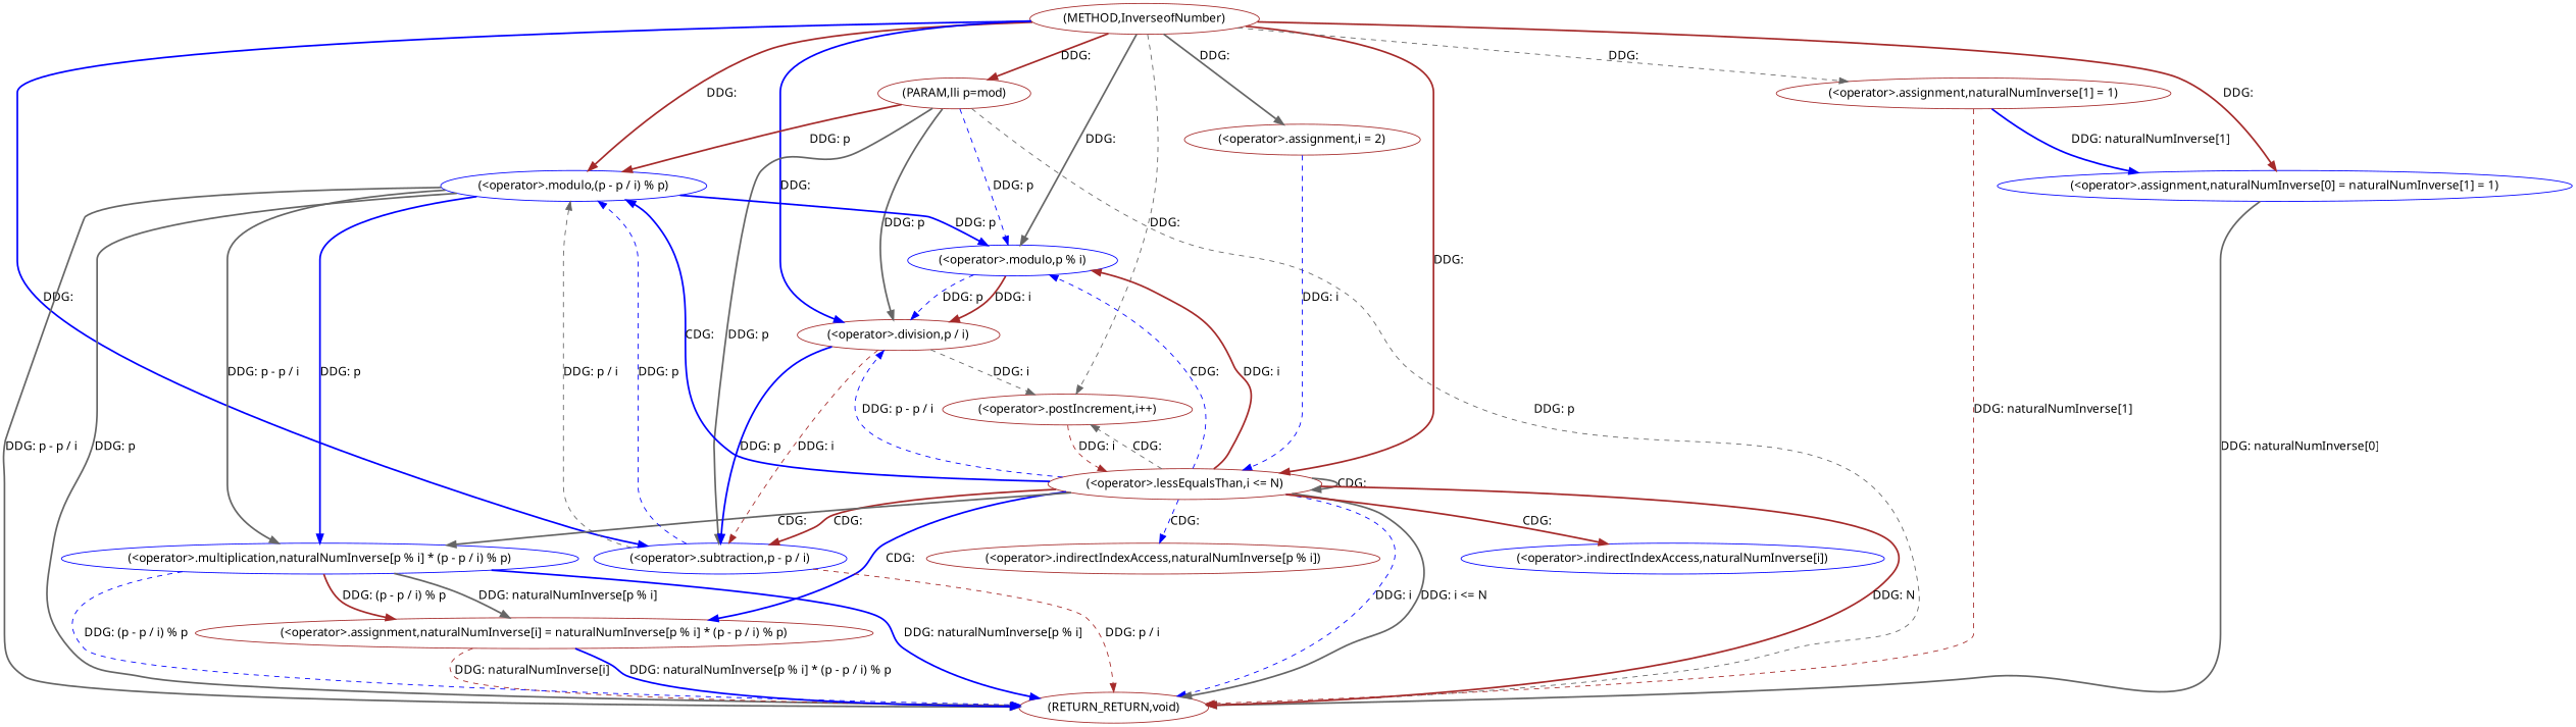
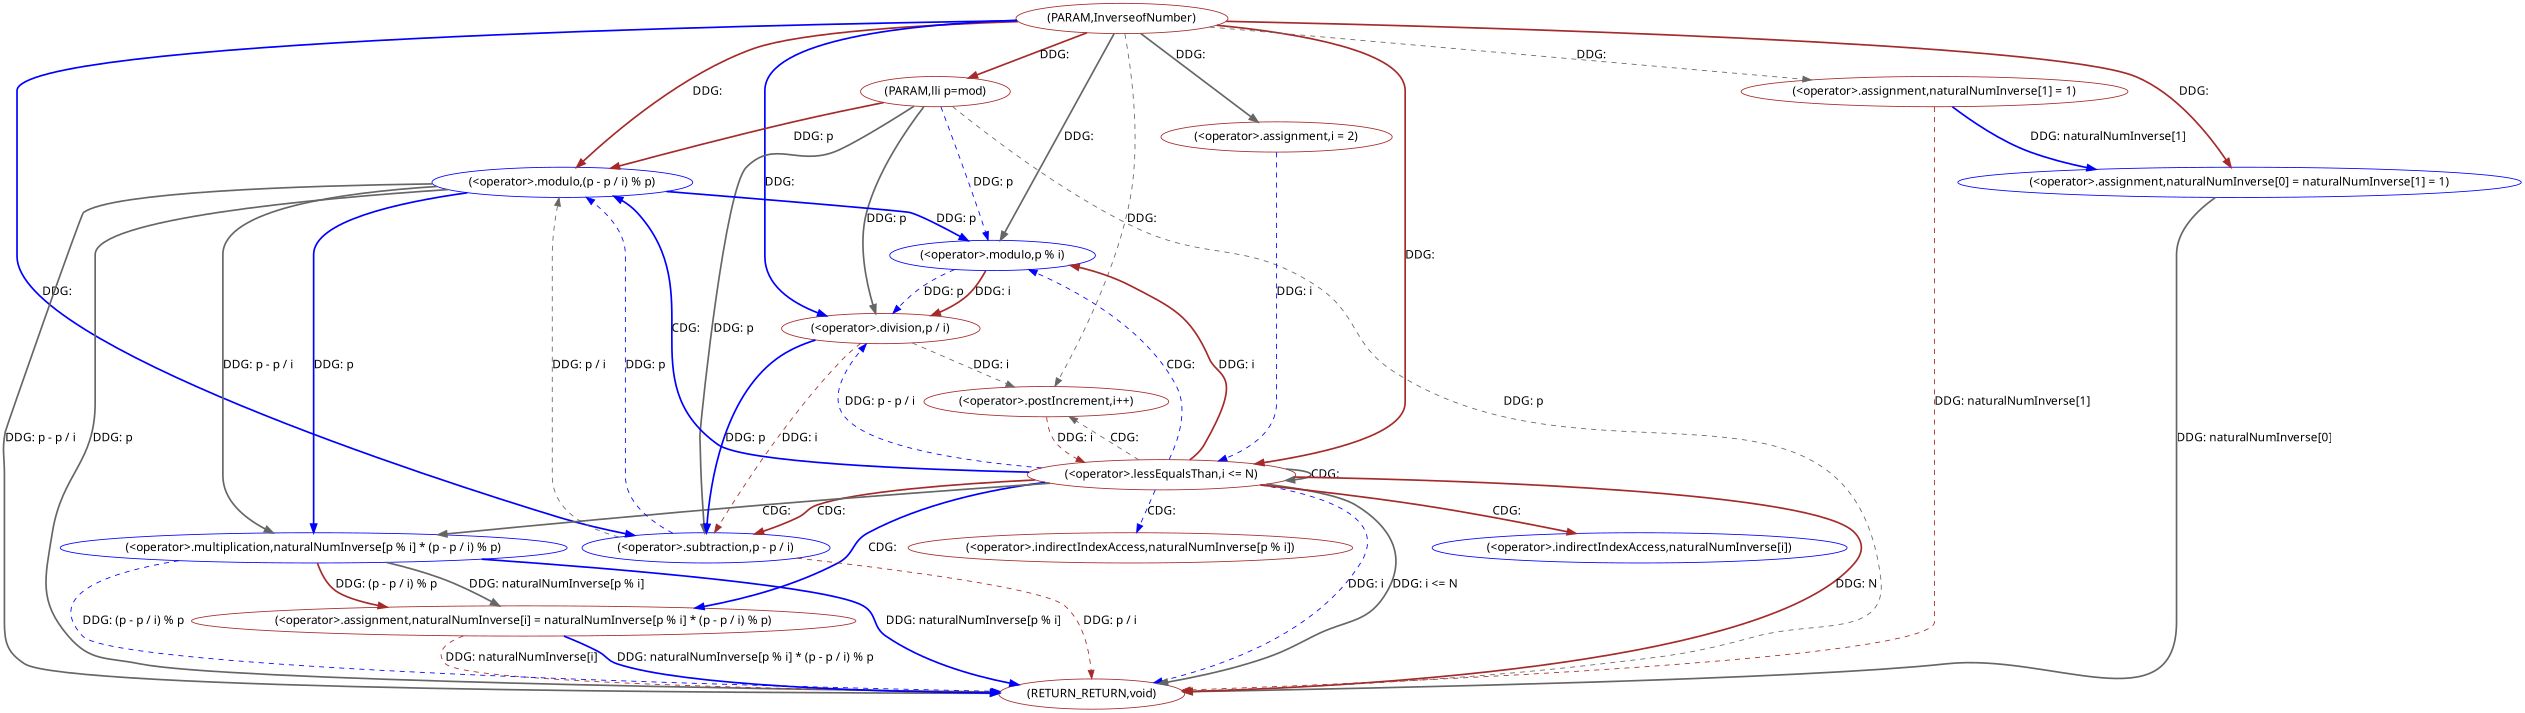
  digraph {
    fontname="Noto Sans"
    node [color=brown fontname="Noto Sans"]
    edge [color=blue fontname="Noto Sans" style=bold]
-   n1 [label="(METHOD,InverseofNumber)"]
+   n1 [label="(PARAM,InverseofNumber)"]
    n2 [label="(PARAM,lli p=mod)"]
    n3 [color=blue label="(<operator>.assignment,naturalNumInverse[0] = naturalNumInverse[1] = 1)"]
    n4 [label="(<operator>.assignment,i = 2)"]
    n5 [label="(<operator>.lessEqualsThan,i <= N)"]
    n6 [label="(<operator>.postIncrement,i++)"]
    n7 [label="(<operator>.assignment,naturalNumInverse[1] = 1)"]
    n8 [color=blue label="(<operator>.modulo,(p - p / i) % p)"]
    n9 [color=blue label="(<operator>.modulo,p % i)"]
    n10 [color=blue label="(<operator>.subtraction,p - p / i)"]
    n11 [label="(<operator>.division,p / i)"]
    n12 [label="(RETURN_RETURN,void)"]
    n13 [label="(<operator>.assignment,naturalNumInverse[i] = naturalNumInverse[p % i] * (p - p / i) % p)"]
    n14 [color=blue label="(<operator>.multiplication,naturalNumInverse[p % i] * (p - p / i) % p)"]
    n15 [color=blue label="(<operator>.indirectIndexAccess,naturalNumInverse[i])"]
    n16 [label="(<operator>.indirectIndexAccess,naturalNumInverse[p % i])"]
    n1 -> n2 [color=brown label="DDG: "]
    n1 -> n3 [color=brown label="DDG: "]
    n1 -> n4 [color=gray40 label="DDG: "]
    n1 -> n5 [color=brown label="DDG: "]
    n1 -> n6 [color=gray40 label="DDG: " style=dashed]
    n1 -> n7 [color=gray40 label="DDG: " style=dashed]
    n1 -> n8 [color=brown label="DDG: "]
    n1 -> n9 [color=gray40 label="DDG: "]
    n1 -> n10 [label="DDG: "]
    n1 -> n11 [label="DDG: "]
    n2 -> n8 [color=brown label="DDG: p"]
    n2 -> n9 [label="DDG: p" style=dashed]
    n2 -> n10 [color=gray40 label="DDG: p"]
    n2 -> n11 [color=gray40 label="DDG: p"]
    n2 -> n12 [color=gray40 label="DDG: p" style=dashed]
    n3 -> n12 [color=gray40 label="DDG: naturalNumInverse[0]"]
    n4 -> n5 [label="DDG: i" style=dashed]
    n5 -> n5 [color=gray40 label="CDG: "]
    n5 -> n6 [color=gray40 label="CDG: " style=dashed]
    n5 -> n8 [label="CDG: "]
    n5 -> n9 [color=brown label="DDG: i"]
    n5 -> n9 [label="CDG: " style=dashed]
    n5 -> n10 [color=brown label="CDG: "]
    n5 -> n11 [label="DDG: p - p / i" style=dashed]
    n5 -> n12 [label="DDG: i" style=dashed]
    n5 -> n12 [color=gray40 label="DDG: i <= N"]
    n5 -> n12 [color=brown label="DDG: N"]
    n5 -> n13 [label="CDG: "]
    n5 -> n14 [color=gray40 label="CDG: "]
    n5 -> n15 [color=brown label="CDG: "]
    n5 -> n16 [label="CDG: " style=dashed]
    n6 -> n5 [color=brown label="DDG: i" style=dashed]
    n7 -> n3 [label="DDG: naturalNumInverse[1]"]
    n7 -> n12 [color=brown label="DDG: naturalNumInverse[1]" style=dashed]
    n8 -> n9 [label="DDG: p"]
    n8 -> n12 [color=gray40 label="DDG: p - p / i"]
    n8 -> n12 [color=gray40 label="DDG: p"]
    n8 -> n14 [color=gray40 label="DDG: p - p / i"]
    n8 -> n14 [label="DDG: p"]
    n9 -> n11 [label="DDG: p" style=dashed]
    n9 -> n11 [color=brown label="DDG: i"]
    n10 -> n8 [color=gray40 label="DDG: p / i" style=dashed]
    n10 -> n8 [label="DDG: p" style=dashed]
    n10 -> n12 [color=brown label="DDG: p / i" style=dashed]
    n11 -> n6 [color=gray40 label="DDG: i" style=dashed]
    n11 -> n10 [label="DDG: p"]
    n11 -> n10 [color=brown label="DDG: i" style=dashed]
    n13 -> n12 [color=brown label="DDG: naturalNumInverse[i]" style=dashed]
    n13 -> n12 [label="DDG: naturalNumInverse[p % i] * (p - p / i) % p"]
    n14 -> n12 [label="DDG: naturalNumInverse[p % i]"]
    n14 -> n12 [label="DDG: (p - p / i) % p" style=dashed]
    n14 -> n13 [color=gray40 label="DDG: naturalNumInverse[p % i]"]
    n14 -> n13 [color=brown label="DDG: (p - p / i) % p"]
  }
